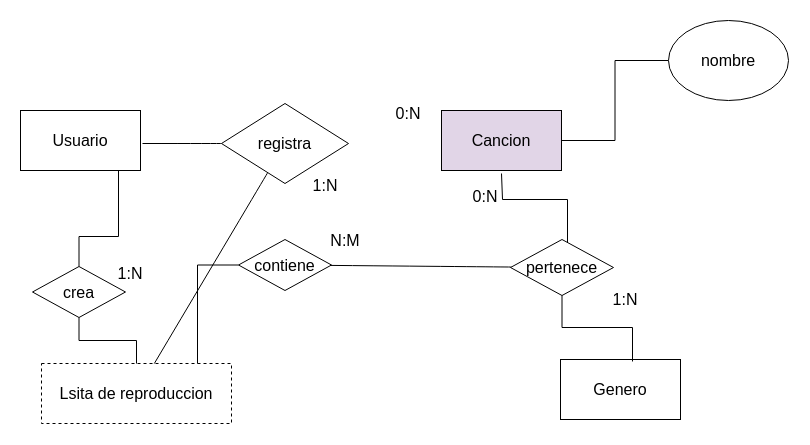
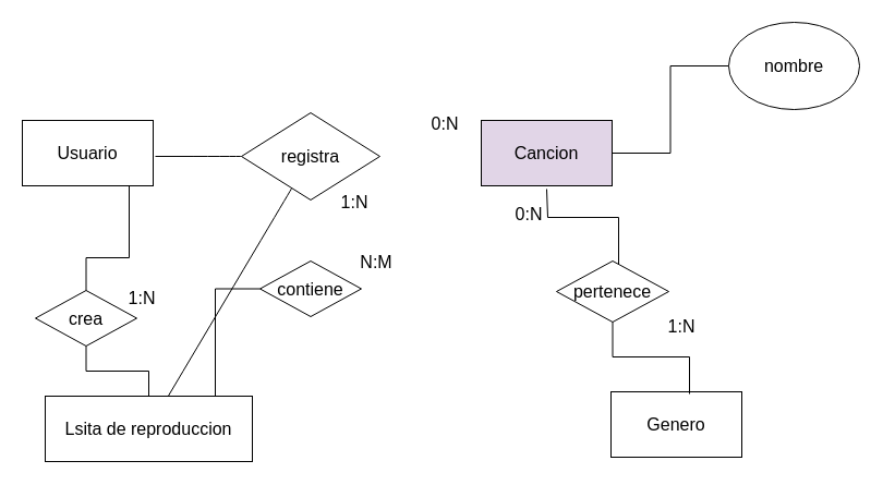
  <mxCell id="0" />
  <mxCell id="1" parent="0" />
  <mxCell id="2" style="edgeStyle=orthogonalEdgeStyle;rounded=0;orthogonalLoop=1;jettySize=auto;html=1;entryX=0.5;entryY=0;entryDx=0;entryDy=0;fontSize=12;startSize=8;endSize=8;elbow=vertical;endArrow=none;endFill=0;" edge="1" parent="1" source="3" target="19"><mxGeometry relative="1" as="geometry"><Array as="points"><mxPoint x="118" y="236" /></Array></mxGeometry></mxCell>
  <mxCell id="3" value="Usuario" style="rounded=0;whiteSpace=wrap;html=1;fontSize=16;" vertex="1" parent="1"><mxGeometry x="20" y="110" width="120" height="60" as="geometry" /></mxCell>
- <mxCell id="4" value="Lsita de reproduccion" style="rounded=0;whiteSpace=wrap;html=1;fontSize=16;dashed=1;" vertex="1" parent="1"><mxGeometry x="41" y="363" width="190" height="60" as="geometry" /></mxCell>
+ <mxCell id="4" value="Lsita de reproduccion" style="rounded=0;whiteSpace=wrap;html=1;fontSize=16;" vertex="1" parent="1"><mxGeometry x="41" y="363" width="190" height="60" as="geometry" /></mxCell>
  <mxCell id="5" style="edgeStyle=orthogonalEdgeStyle;rounded=0;orthogonalLoop=1;jettySize=auto;html=1;entryX=0;entryY=0.5;entryDx=0;entryDy=0;fontSize=12;startSize=8;endSize=8;elbow=vertical;endArrow=none;endFill=0;" edge="1" parent="1" source="6" target="8"><mxGeometry relative="1" as="geometry" /></mxCell>
  <mxCell id="6" value="Cancion" style="rounded=0;whiteSpace=wrap;html=1;fontSize=16;fillColor=#e1d5e7;" vertex="1" parent="1"><mxGeometry x="441" y="110" width="120" height="60" as="geometry" /></mxCell>
  <mxCell id="7" value="Genero" style="rounded=0;whiteSpace=wrap;html=1;fontSize=16;" vertex="1" parent="1"><mxGeometry x="560" y="359" width="120" height="60" as="geometry" /></mxCell>
  <mxCell id="8" value="nombre" style="ellipse;whiteSpace=wrap;html=1;fontSize=16;" vertex="1" parent="1"><mxGeometry x="668" y="20" width="120" height="80" as="geometry" /></mxCell>
  <mxCell id="9" style="edgeStyle=none;curved=1;rounded=0;orthogonalLoop=1;jettySize=auto;html=1;fontSize=12;startSize=8;endSize=8;endArrow=none;endFill=0;" edge="1" parent="1" source="11"><mxGeometry relative="1" as="geometry"><mxPoint x="142" y="143" as="targetPoint" /></mxGeometry></mxCell>
  <mxCell id="10" style="edgeStyle=none;curved=1;rounded=0;orthogonalLoop=1;jettySize=auto;html=1;fontSize=12;startSize=8;endSize=8;endArrow=none;endFill=0;" edge="1" parent="1" source="11" target="4"><mxGeometry relative="1" as="geometry" /></mxCell>
  <mxCell id="11" value="registra" style="rhombus;whiteSpace=wrap;html=1;fontSize=16;" vertex="1" parent="1"><mxGeometry x="221" y="103" width="127" height="80" as="geometry" /></mxCell>
  <mxCell id="12" style="edgeStyle=orthogonalEdgeStyle;rounded=0;orthogonalLoop=1;jettySize=auto;html=1;fontSize=12;startSize=8;endSize=8;endArrow=none;endFill=0;" edge="1" parent="1" source="13" target="4"><mxGeometry relative="1" as="geometry"><Array as="points"><mxPoint x="197" y="265" /></Array></mxGeometry></mxCell>
  <mxCell id="13" value="contiene" style="rhombus;whiteSpace=wrap;html=1;fontSize=16;" vertex="1" parent="1"><mxGeometry x="238" y="239" width="93" height="51" as="geometry" /></mxCell>
  <mxCell id="14" style="edgeStyle=orthogonalEdgeStyle;rounded=0;orthogonalLoop=1;jettySize=auto;html=1;fontSize=12;startSize=8;endSize=8;endArrow=none;endFill=0;" edge="1" parent="1" source="16"><mxGeometry relative="1" as="geometry"><mxPoint x="501" y="173" as="targetPoint" /><Array as="points"><mxPoint x="567" y="199" /><mxPoint x="502" y="199" /></Array></mxGeometry></mxCell>
- <mxCell id="15" style="edgeStyle=none;curved=1;rounded=0;orthogonalLoop=1;jettySize=auto;html=1;fontSize=12;startSize=8;endSize=8;endArrow=none;endFill=0;" edge="1" parent="1" source="16" target="13"><mxGeometry relative="1" as="geometry"><mxPoint x="332" y="267" as="targetPoint" /></mxGeometry></mxCell>
  <mxCell id="16" value="pertenece" style="rhombus;whiteSpace=wrap;html=1;fontSize=16;" vertex="1" parent="1"><mxGeometry x="510" y="239" width="103" height="56" as="geometry" /></mxCell>
  <mxCell id="17" style="edgeStyle=orthogonalEdgeStyle;rounded=0;orthogonalLoop=1;jettySize=auto;html=1;entryX=0.6;entryY=0.033;entryDx=0;entryDy=0;entryPerimeter=0;fontSize=12;startSize=8;endSize=8;endArrow=none;endFill=0;" edge="1" parent="1" source="16" target="7"><mxGeometry relative="1" as="geometry" /></mxCell>
  <mxCell id="18" value="" style="edgeStyle=orthogonalEdgeStyle;rounded=0;orthogonalLoop=1;jettySize=auto;html=1;fontSize=12;startSize=8;endSize=8;endArrow=none;endFill=0;" edge="1" parent="1" source="19" target="4"><mxGeometry relative="1" as="geometry" /></mxCell>
  <mxCell id="19" value="crea" style="rhombus;whiteSpace=wrap;html=1;fontSize=16;" vertex="1" parent="1"><mxGeometry x="32" y="266" width="93" height="51" as="geometry" /></mxCell>
  <mxCell id="20" value="1:N" style="text;html=1;strokeColor=none;fillColor=none;align=center;verticalAlign=middle;whiteSpace=wrap;rounded=0;fontSize=16;" vertex="1" parent="1"><mxGeometry x="100" y="258" width="60" height="30" as="geometry" /></mxCell>
  <mxCell id="21" value="1:N" style="text;html=1;strokeColor=none;fillColor=none;align=center;verticalAlign=middle;whiteSpace=wrap;rounded=0;fontSize=16;" vertex="1" parent="1"><mxGeometry x="295" y="170" width="60" height="30" as="geometry" /></mxCell>
  <mxCell id="22" value="N:M" style="text;html=1;strokeColor=none;fillColor=none;align=center;verticalAlign=middle;whiteSpace=wrap;rounded=0;fontSize=16;" vertex="1" parent="1"><mxGeometry x="315" y="225" width="60" height="30" as="geometry" /></mxCell>
  <mxCell id="23" value="1:N" style="text;html=1;strokeColor=none;fillColor=none;align=center;verticalAlign=middle;whiteSpace=wrap;rounded=0;fontSize=16;" vertex="1" parent="1"><mxGeometry x="595" y="284" width="60" height="30" as="geometry" /></mxCell>
  <mxCell id="24" value="0:N" style="text;html=1;strokeColor=none;fillColor=none;align=center;verticalAlign=middle;whiteSpace=wrap;rounded=0;fontSize=16;" vertex="1" parent="1"><mxGeometry x="378" y="98" width="60" height="30" as="geometry" /></mxCell>
  <mxCell id="25" value="0:N" style="text;html=1;strokeColor=none;fillColor=none;align=center;verticalAlign=middle;whiteSpace=wrap;rounded=0;fontSize=16;" vertex="1" parent="1"><mxGeometry x="455" y="181" width="60" height="30" as="geometry" /></mxCell>
